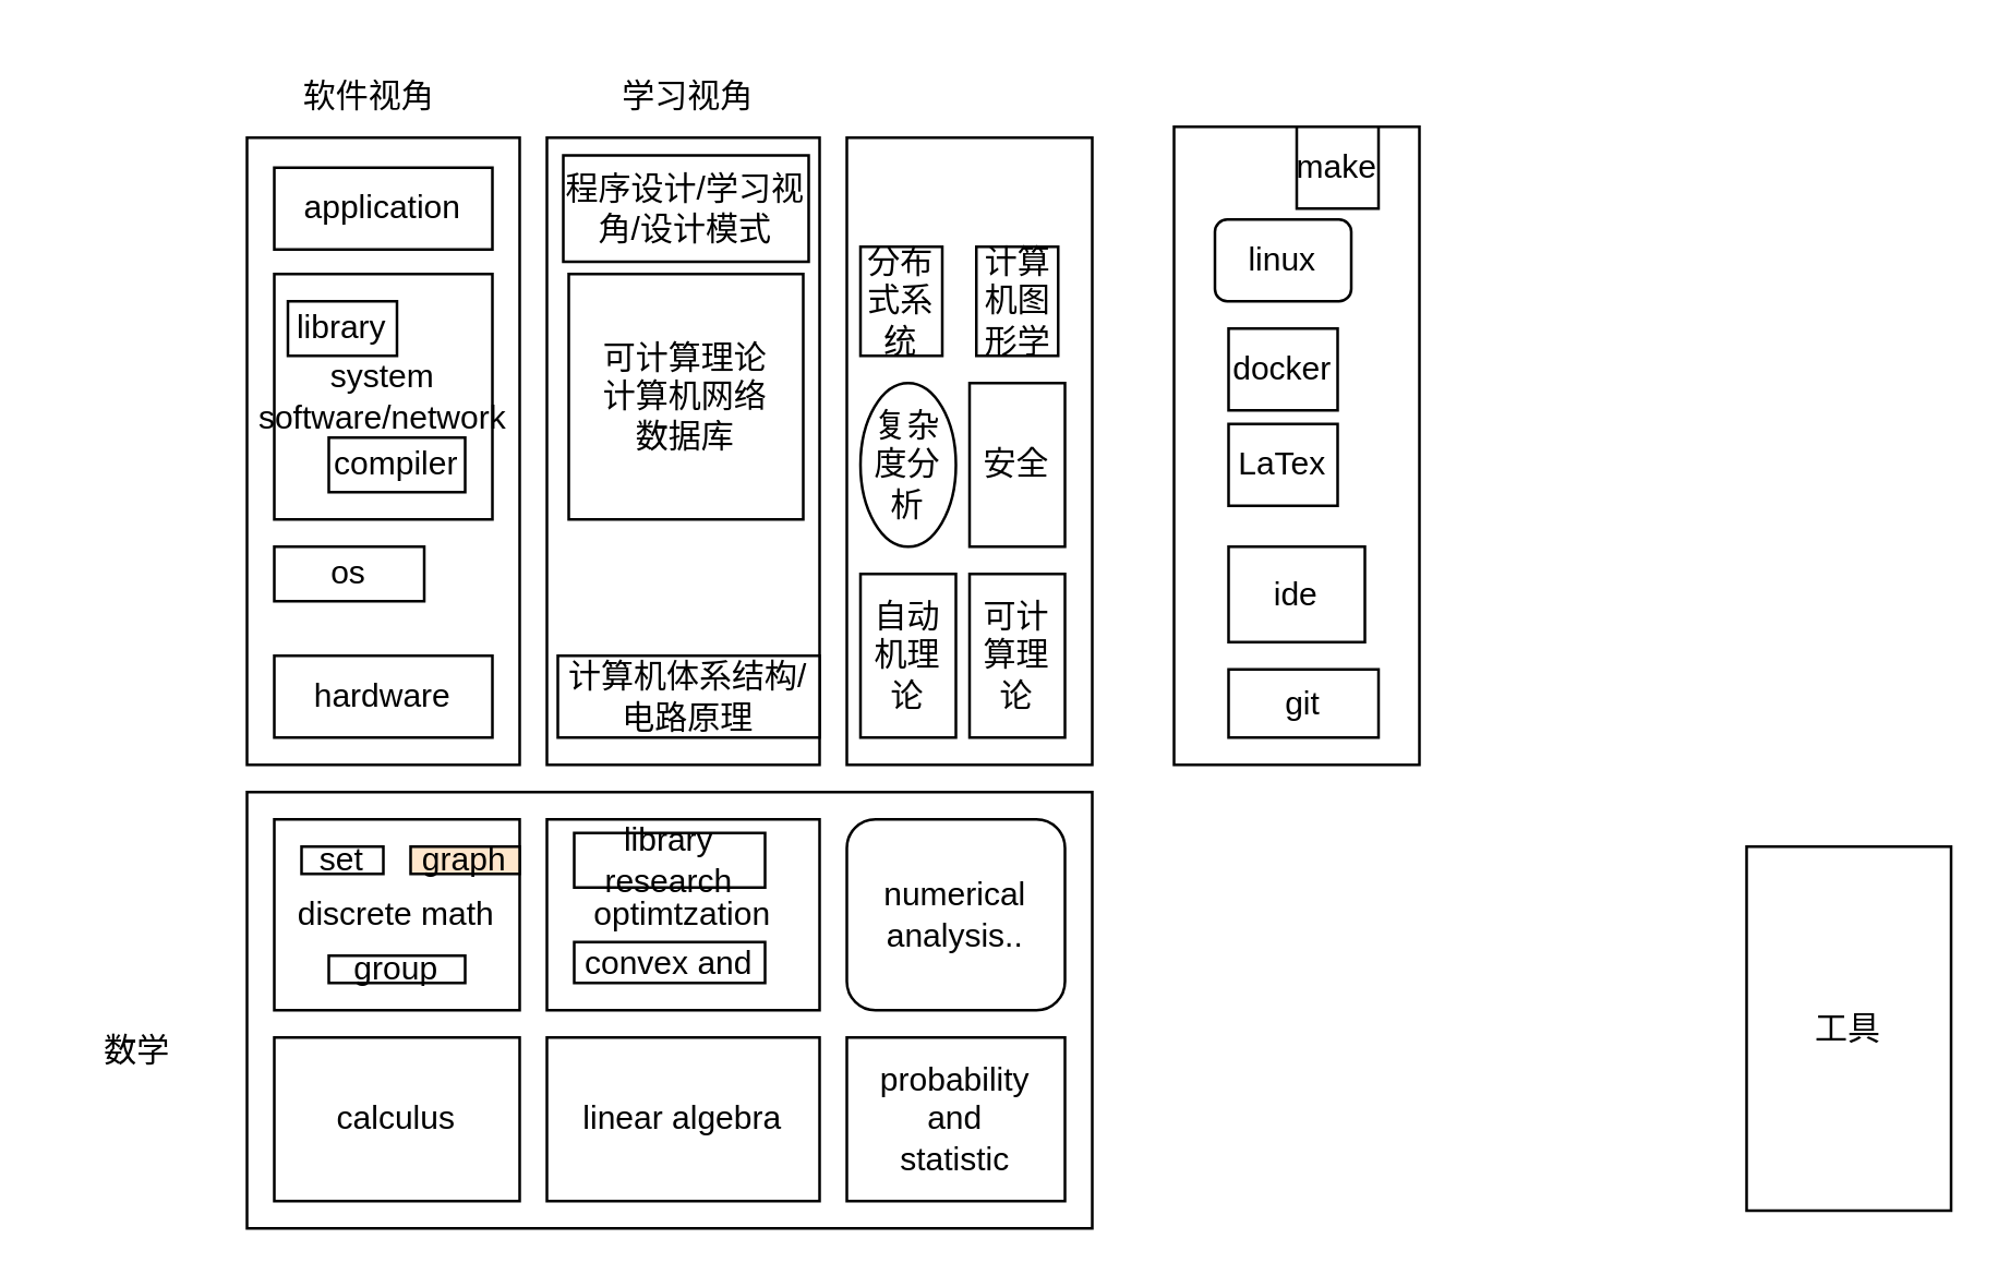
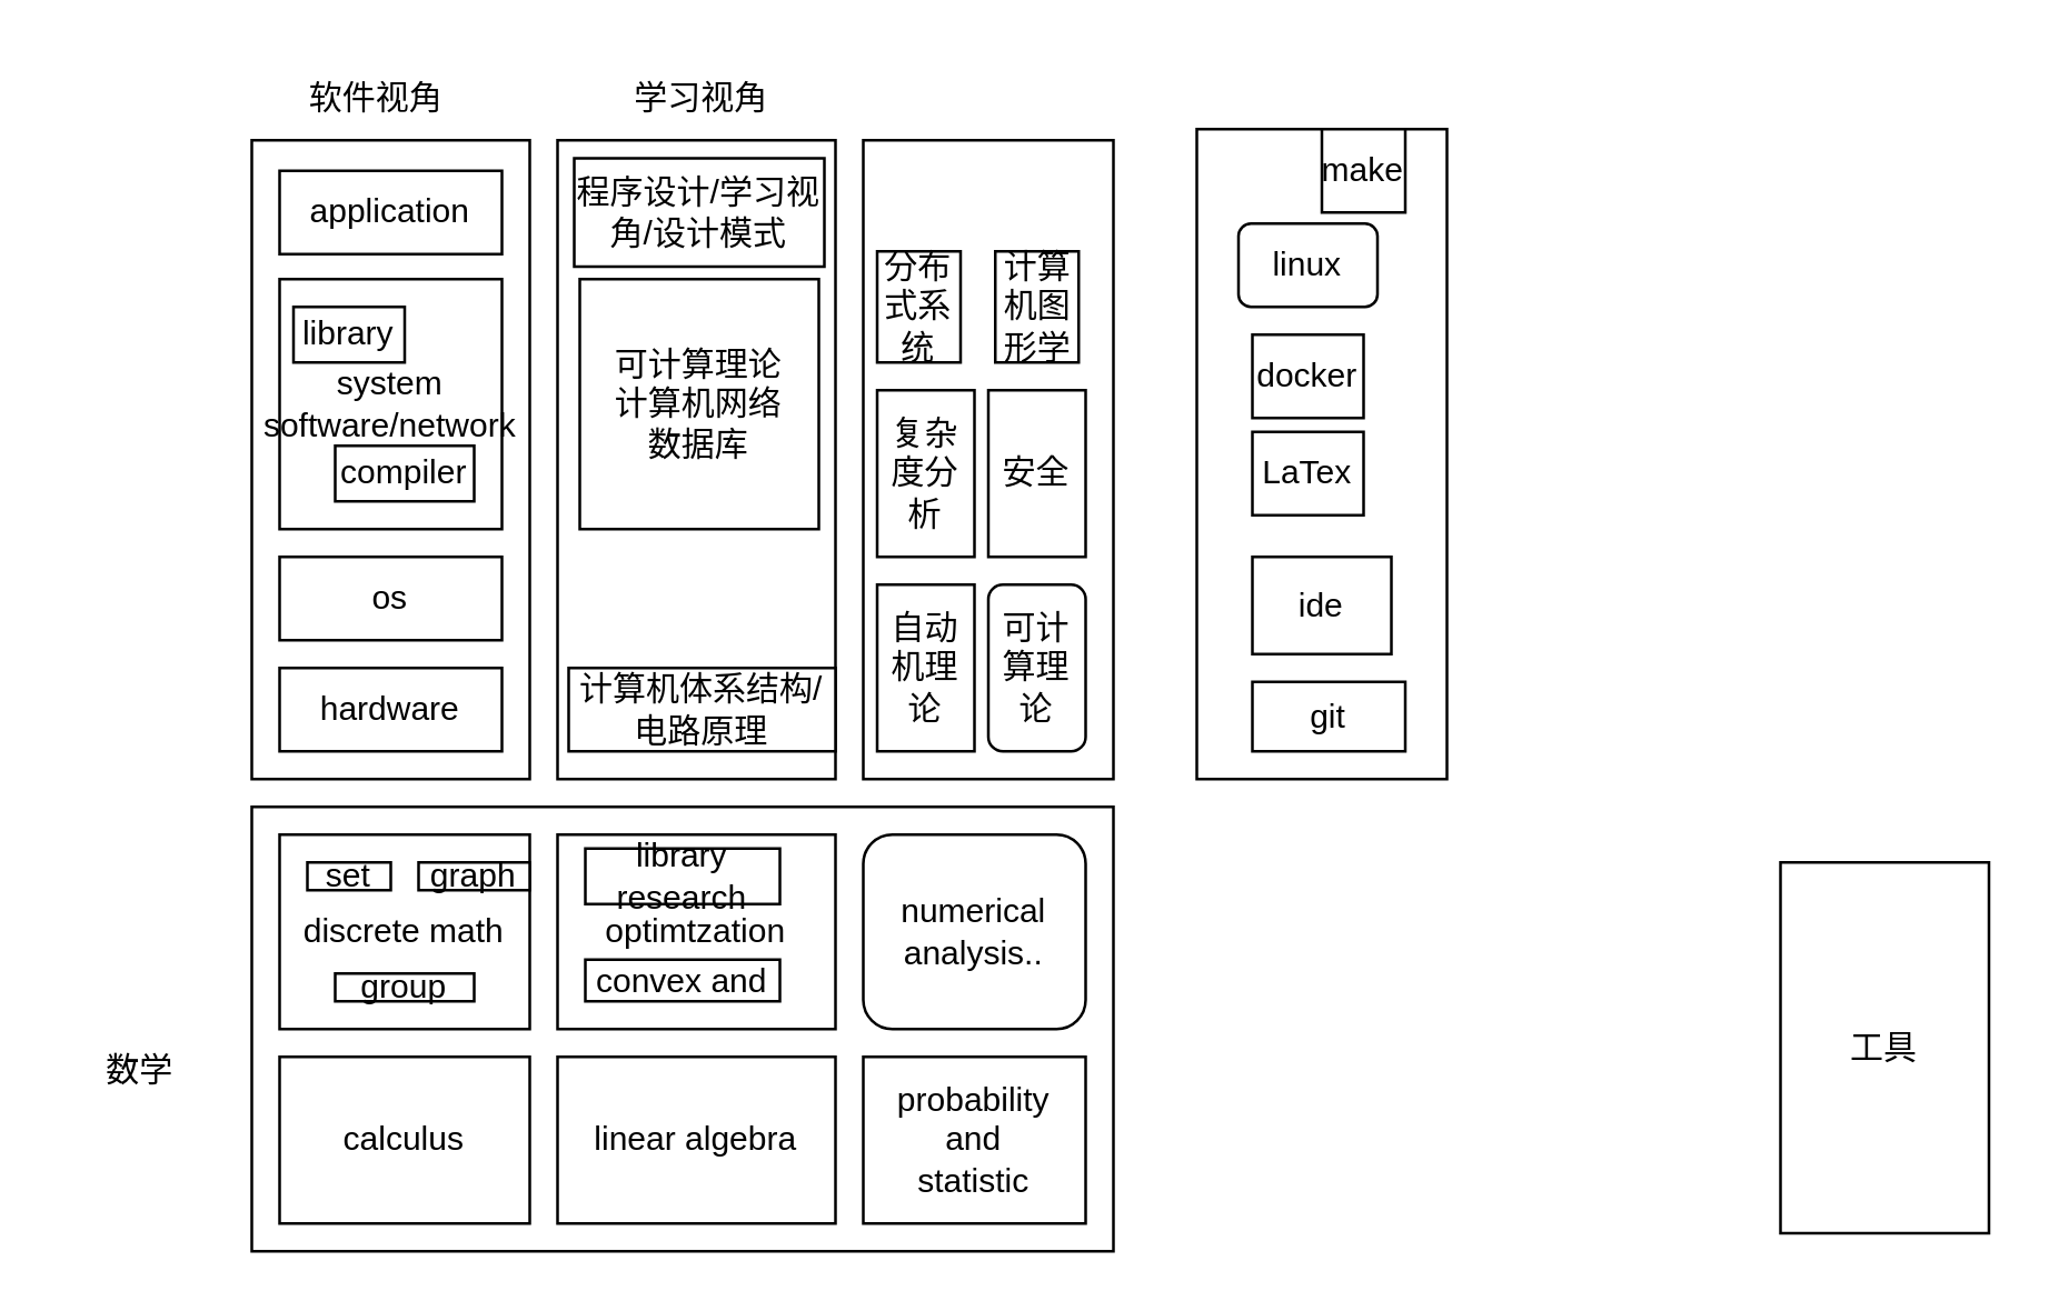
  <mxCell id="0" />
  <mxCell id="1" parent="0" />
  <mxCell id="2" value="" style="rounded=0;whiteSpace=wrap;html=1;" vertex="1" parent="1"><mxGeometry x="430" y="46" width="90" height="234" as="geometry" /></mxCell>
  <mxCell id="3" value="" style="rounded=0;whiteSpace=wrap;html=1;" vertex="1" parent="1"><mxGeometry x="90" y="290" width="310" height="160" as="geometry" /></mxCell>
  <mxCell id="4" value="calculus" style="rounded=0;whiteSpace=wrap;html=1;" vertex="1" parent="1"><mxGeometry x="100" y="380" width="90" height="60" as="geometry" /></mxCell>
  <mxCell id="5" value="probability&lt;br&gt;and&lt;br&gt;statistic" style="rounded=0;whiteSpace=wrap;html=1;" vertex="1" parent="1"><mxGeometry x="310" y="380" width="80" height="60" as="geometry" /></mxCell>
  <mxCell id="6" value="linear algebra" style="rounded=0;whiteSpace=wrap;html=1;" vertex="1" parent="1"><mxGeometry x="200" y="380" width="100" height="60" as="geometry" /></mxCell>
  <mxCell id="7" value="discrete math" style="rounded=0;whiteSpace=wrap;html=1;" vertex="1" parent="1"><mxGeometry x="100" y="300" width="90" height="70" as="geometry" /></mxCell>
  <mxCell id="8" value="set" style="rounded=0;whiteSpace=wrap;html=1;" vertex="1" parent="1"><mxGeometry x="110" y="310" width="30" height="10" as="geometry" /></mxCell>
- <mxCell id="9" value="graph" style="rounded=0;whiteSpace=wrap;html=1;fillColor=#ffe6cc;" vertex="1" parent="1"><mxGeometry x="150" y="310" width="40" height="10" as="geometry" /></mxCell>
+ <mxCell id="9" value="graph" style="rounded=0;whiteSpace=wrap;html=1;" vertex="1" parent="1"><mxGeometry x="150" y="310" width="40" height="10" as="geometry" /></mxCell>
  <mxCell id="10" value="group" style="rounded=0;whiteSpace=wrap;html=1;" vertex="1" parent="1"><mxGeometry x="120" y="350" width="50" height="10" as="geometry" /></mxCell>
  <mxCell id="11" value="optimtzation" style="rounded=0;whiteSpace=wrap;html=1;" vertex="1" parent="1"><mxGeometry x="200" y="300" width="100" height="70" as="geometry" /></mxCell>
  <mxCell id="12" value="numerical analysis.." style="whiteSpace=wrap;html=1;rounded=1;" vertex="1" parent="1"><mxGeometry x="310" y="300" width="80" height="70" as="geometry" /></mxCell>
  <mxCell id="13" value="library research" style="rounded=0;whiteSpace=wrap;html=1;" vertex="1" parent="1"><mxGeometry x="210" y="305" width="70" height="20" as="geometry" /></mxCell>
  <mxCell id="14" value="convex and" style="rounded=0;whiteSpace=wrap;html=1;" vertex="1" parent="1"><mxGeometry x="210" y="345" width="70" height="15" as="geometry" /></mxCell>
  <mxCell id="15" value="数学" style="text;html=1;strokeColor=none;fillColor=none;align=center;verticalAlign=middle;whiteSpace=wrap;rounded=0;" vertex="1" parent="1"><mxGeometry x="20" y="370" width="60" height="30" as="geometry" /></mxCell>
  <mxCell id="16" value="" style="whiteSpace=wrap;html=1;" vertex="1" parent="1"><mxGeometry x="90" y="50" width="100" height="230" as="geometry" /></mxCell>
  <mxCell id="17" value="hardware" style="rounded=0;whiteSpace=wrap;html=1;" vertex="1" parent="1"><mxGeometry x="100" y="240" width="80" height="30" as="geometry" /></mxCell>
- <mxCell id="18" value="os" style="rounded=0;whiteSpace=wrap;html=1;" vertex="1" parent="1"><mxGeometry x="100" y="200" width="55" height="20" as="geometry" /></mxCell>
+ <mxCell id="18" value="os" style="rounded=0;whiteSpace=wrap;html=1;" vertex="1" parent="1"><mxGeometry x="100" y="200" width="80" height="30" as="geometry" /></mxCell>
  <mxCell id="19" value="system software/network" style="rounded=0;whiteSpace=wrap;html=1;" vertex="1" parent="1"><mxGeometry x="100" y="100" width="80" height="90" as="geometry" /></mxCell>
  <mxCell id="20" value="application" style="rounded=0;whiteSpace=wrap;html=1;" vertex="1" parent="1"><mxGeometry x="100" y="61" width="80" height="30" as="geometry" /></mxCell>
  <mxCell id="21" value="library" style="rounded=0;whiteSpace=wrap;html=1;" vertex="1" parent="1"><mxGeometry x="105" y="110" width="40" height="20" as="geometry" /></mxCell>
  <mxCell id="22" value="compiler" style="rounded=0;whiteSpace=wrap;html=1;" vertex="1" parent="1"><mxGeometry x="120" y="160" width="50" height="20" as="geometry" /></mxCell>
  <mxCell id="23" value="软件视角" style="text;html=1;strokeColor=none;fillColor=none;align=center;verticalAlign=middle;whiteSpace=wrap;rounded=0;" vertex="1" parent="1"><mxGeometry x="105" y="20" width="60" height="30" as="geometry" /></mxCell>
  <mxCell id="24" value="" style="rounded=0;whiteSpace=wrap;html=1;" vertex="1" parent="1"><mxGeometry x="200" y="50" width="100" height="230" as="geometry" /></mxCell>
  <mxCell id="25" value="计算机体系结构/电路原理" style="rounded=0;whiteSpace=wrap;html=1;" vertex="1" parent="1"><mxGeometry x="204" y="240" width="96" height="30" as="geometry" /></mxCell>
  <mxCell id="26" value="学习视角" style="text;html=1;strokeColor=none;fillColor=none;align=center;verticalAlign=middle;whiteSpace=wrap;rounded=0;" vertex="1" parent="1"><mxGeometry x="222" y="20" width="60" height="30" as="geometry" /></mxCell>
  <mxCell id="27" value="可计算理论&lt;br&gt;计算机网络&lt;br&gt;数据库" style="rounded=0;whiteSpace=wrap;html=1;" vertex="1" parent="1"><mxGeometry x="208" y="100" width="86" height="90" as="geometry" /></mxCell>
  <mxCell id="28" value="程序设计/学习视角/设计模式" style="rounded=0;whiteSpace=wrap;html=1;" vertex="1" parent="1"><mxGeometry x="206" y="56.5" width="90" height="39" as="geometry" /></mxCell>
  <mxCell id="29" value="" style="rounded=0;whiteSpace=wrap;html=1;" vertex="1" parent="1"><mxGeometry x="310" y="50" width="90" height="230" as="geometry" /></mxCell>
  <mxCell id="30" value="自动机理论" style="rounded=0;whiteSpace=wrap;html=1;" vertex="1" parent="1"><mxGeometry x="315" y="210" width="35" height="60" as="geometry" /></mxCell>
- <mxCell id="31" value="可计算理论" style="rounded=0;whiteSpace=wrap;html=1;" vertex="1" parent="1"><mxGeometry x="355" y="210" width="35" height="60" as="geometry" /></mxCell>
- <mxCell id="32" value="复杂度分析" style="ellipse;whiteSpace=wrap;html=1;" vertex="1" parent="1"><mxGeometry x="315" y="140" width="35" height="60" as="geometry" /></mxCell>
+ <mxCell id="31" value="可计算理论" style="whiteSpace=wrap;html=1;rounded=1;" vertex="1" parent="1"><mxGeometry x="355" y="210" width="35" height="60" as="geometry" /></mxCell>
+ <mxCell id="32" value="复杂度分析" style="rounded=0;whiteSpace=wrap;html=1;" vertex="1" parent="1"><mxGeometry x="315" y="140" width="35" height="60" as="geometry" /></mxCell>
  <mxCell id="33" value="安全" style="rounded=0;whiteSpace=wrap;html=1;" vertex="1" parent="1"><mxGeometry x="355" y="140" width="35" height="60" as="geometry" /></mxCell>
  <mxCell id="34" value="分布式系统" style="rounded=0;whiteSpace=wrap;html=1;" vertex="1" parent="1"><mxGeometry x="315" y="90" width="30" height="40" as="geometry" /></mxCell>
  <mxCell id="35" value="计算机图形学" style="rounded=0;whiteSpace=wrap;html=1;" vertex="1" parent="1"><mxGeometry x="357.5" y="90" width="30" height="40" as="geometry" /></mxCell>
  <mxCell id="36" value="git" style="rounded=0;whiteSpace=wrap;html=1;" vertex="1" parent="1"><mxGeometry x="450" y="245" width="55" height="25" as="geometry" /></mxCell>
  <mxCell id="37" value="ide" style="rounded=0;whiteSpace=wrap;html=1;" vertex="1" parent="1"><mxGeometry x="450" y="200" width="50" height="35" as="geometry" /></mxCell>
  <mxCell id="38" value="LaTex" style="rounded=0;whiteSpace=wrap;html=1;" vertex="1" parent="1"><mxGeometry x="450" y="155" width="40" height="30" as="geometry" /></mxCell>
  <mxCell id="39" value="docker" style="rounded=0;whiteSpace=wrap;html=1;" vertex="1" parent="1"><mxGeometry x="450" y="120" width="40" height="30" as="geometry" /></mxCell>
  <mxCell id="40" value="工具" style="rounded=0;whiteSpace=wrap;html=1;" vertex="1" parent="1"><mxGeometry x="640" y="310" width="75" height="133.5" as="geometry" /></mxCell>
  <mxCell id="41" value="linux" style="whiteSpace=wrap;html=1;rounded=1;" vertex="1" parent="1"><mxGeometry x="445" y="80" width="50" height="30" as="geometry" /></mxCell>
  <mxCell id="42" value="make" style="rounded=0;whiteSpace=wrap;html=1;" vertex="1" parent="1"><mxGeometry x="475" y="46" width="30" height="30" as="geometry" /></mxCell>
